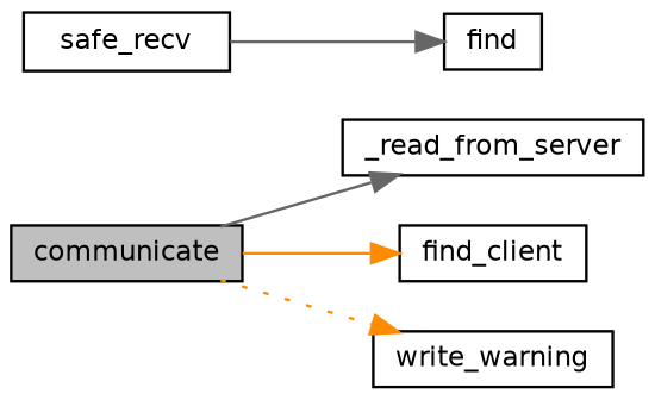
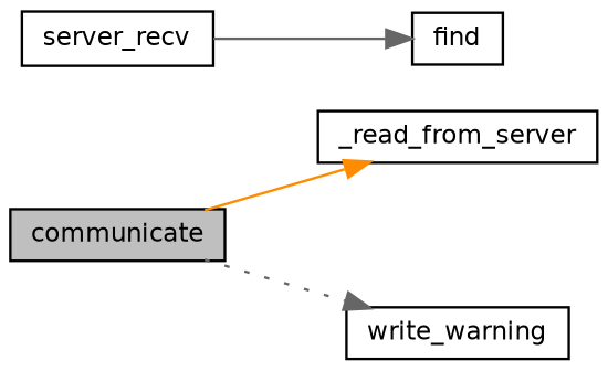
  digraph {
    rankdir=LR
    node [color=black fillcolor=white fontname=Helvetica fontsize=10 shape=record style=filled]
    edge [color=gray40 fontname=Helvetica fontsize=10 labelfontname=Helvetica labelfontsize=10 style=solid]
    n1 [fillcolor=grey75 fontcolor=black height=0.2 label=communicate width=0.4]
    n2 [height=0.2 label=_read_from_server width=0.4]
-   n3 [height=0.2 label=find_client width=0.4]
    n4 [height=0.2 label=write_warning width=0.4]
-   n5 [height=0.2 label=safe_recv width=0.4]
+   n5 [height=0.2 label=server_recv width=0.4]
    n6 [height=0.2 label=find width=0.4]
-   n1 -> n2
-   n1 -> n3 [color=darkorange]
-   n1 -> n4 [color=darkorange style=dotted]
+   n1 -> n2 [color=darkorange]
+   n1 -> n4 [style=dotted]
    n5 -> n6
  }
